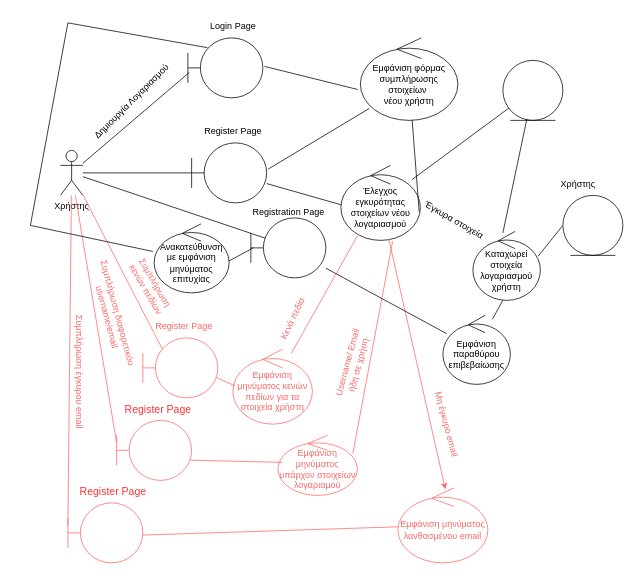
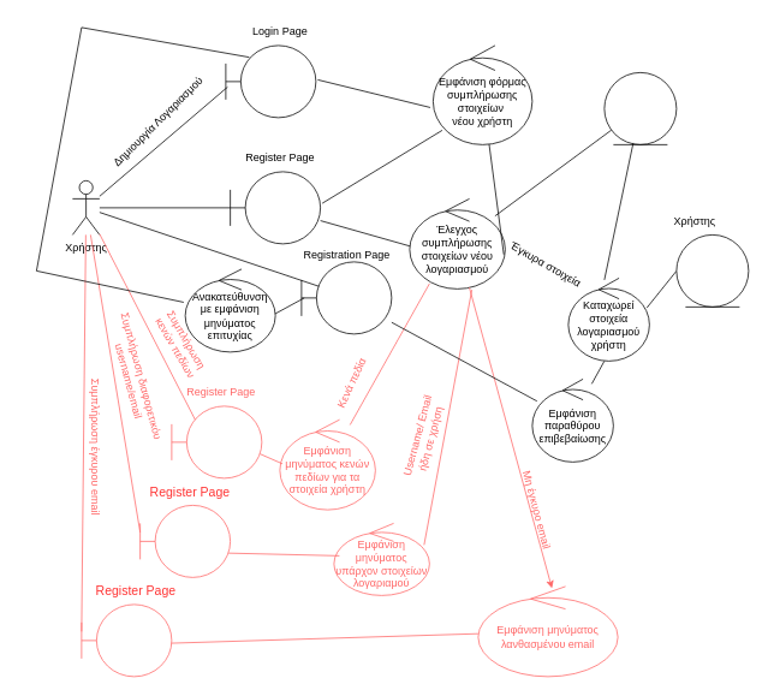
  <mxCell id="0" />
  <mxCell id="1" parent="0" />
  <mxCell id="2" value="Χρήστης" style="shape=umlActor;verticalLabelPosition=bottom;verticalAlign=top;html=1;outlineConnect=0;" parent="1" vertex="1"><mxGeometry x="80" y="200" width="30" height="60" as="geometry" /></mxCell>
  <mxCell id="3" value="" style="endArrow=none;html=1;rounded=0;entryX=0.02;entryY=0.575;entryDx=0;entryDy=0;entryPerimeter=0;" parent="1" source="2" target="5" edge="1"><mxGeometry width="50" height="50" relative="1" as="geometry"><mxPoint x="410" y="300" as="sourcePoint" /><mxPoint x="240" y="110" as="targetPoint" /></mxGeometry></mxCell>
  <mxCell id="4" value="Δημιουργία Λογαριασμού" style="text;html=1;align=center;verticalAlign=middle;resizable=0;points=[];autosize=1;strokeColor=none;fillColor=none;rotation=-45;" parent="1" vertex="1"><mxGeometry x="95" y="120" width="160" height="30" as="geometry" /></mxCell>
  <mxCell id="5" value="" style="shape=umlBoundary;whiteSpace=wrap;html=1;" parent="1" vertex="1"><mxGeometry x="250" y="50" width="100" height="80" as="geometry" /></mxCell>
  <mxCell id="6" value="Login Page" style="text;html=1;align=center;verticalAlign=middle;resizable=0;points=[];autosize=1;strokeColor=none;fillColor=none;" parent="1" vertex="1"><mxGeometry x="270" y="20" width="80" height="30" as="geometry" /></mxCell>
  <mxCell id="7" value="" style="endArrow=none;html=1;rounded=0;exitX=1.02;exitY=0.475;exitDx=0;exitDy=0;exitPerimeter=0;entryX=-0.029;entryY=0.625;entryDx=0;entryDy=0;entryPerimeter=0;" parent="1" source="5" target="8" edge="1"><mxGeometry width="50" height="50" relative="1" as="geometry"><mxPoint x="140" y="226" as="sourcePoint" /><mxPoint x="490" y="110" as="targetPoint" /></mxGeometry></mxCell>
- <mxCell id="8" value="Εμφάνιση φόρμας συμπλήρωσης&lt;div&gt;στοιχείων&amp;nbsp;&lt;/div&gt;&lt;div&gt;νέου χρήστη&lt;/div&gt;" style="ellipse;shape=umlControl;whiteSpace=wrap;html=1;" parent="1" vertex="1"><mxGeometry x="480" y="50" width="130" height="110" as="geometry" /></mxCell>
+ <mxCell id="8" value="Εμφάνιση φόρμας συμπλήρωσης&lt;div&gt;στοιχείων&amp;nbsp;&lt;/div&gt;&lt;div&gt;νέου χρήστη&lt;/div&gt;" style="ellipse;shape=umlControl;whiteSpace=wrap;html=1;" parent="1" vertex="1"><mxGeometry x="480" y="50" width="110" height="110" as="geometry" /></mxCell>
  <mxCell id="9" value="" style="endArrow=none;html=1;rounded=0;entryX=0;entryY=0.5;entryDx=0;entryDy=0;entryPerimeter=0;" parent="1" source="2" target="10" edge="1"><mxGeometry width="50" height="50" relative="1" as="geometry"><mxPoint x="352" y="118" as="sourcePoint" /><mxPoint x="230" y="230" as="targetPoint" /></mxGeometry></mxCell>
  <mxCell id="10" value="" style="shape=umlBoundary;whiteSpace=wrap;html=1;" parent="1" vertex="1"><mxGeometry x="255" y="190" width="100" height="80" as="geometry" /></mxCell>
  <mxCell id="11" value="Register Page" style="text;html=1;align=center;verticalAlign=middle;resizable=0;points=[];autosize=1;strokeColor=none;fillColor=none;" parent="1" vertex="1"><mxGeometry x="260" y="160" width="100" height="30" as="geometry" /></mxCell>
  <mxCell id="12" value="" style="endArrow=none;html=1;rounded=0;exitX=1.02;exitY=0.438;exitDx=0;exitDy=0;exitPerimeter=0;entryX=0.092;entryY=0.855;entryDx=0;entryDy=0;entryPerimeter=0;" parent="1" source="10" target="8" edge="1"><mxGeometry width="50" height="50" relative="1" as="geometry"><mxPoint x="352" y="118" as="sourcePoint" /><mxPoint x="486" y="129" as="targetPoint" /></mxGeometry></mxCell>
  <mxCell id="13" value="" style="endArrow=none;html=1;rounded=0;entryX=0.008;entryY=0.527;entryDx=0;entryDy=0;entryPerimeter=0;" parent="1" source="10" target="14" edge="1"><mxGeometry width="50" height="50" relative="1" as="geometry"><mxPoint x="352" y="235" as="sourcePoint" /><mxPoint x="480" y="260" as="targetPoint" /></mxGeometry></mxCell>
- <mxCell id="14" value="Έλεγχος εγκυρότητας στοιχείων νέου λογαριασμού" style="ellipse;shape=umlControl;whiteSpace=wrap;html=1;" parent="1" vertex="1"><mxGeometry x="454" y="220" width="106" height="100" as="geometry" /></mxCell>
+ <mxCell id="14" value="Έλεγχος συμπλήρωσης στοιχείων νέου λογαριασμού" style="ellipse;shape=umlControl;whiteSpace=wrap;html=1;" parent="1" vertex="1"><mxGeometry x="454" y="220" width="106" height="100" as="geometry" /></mxCell>
  <mxCell id="15" value="" style="endArrow=none;html=1;rounded=0;" parent="1" source="14" target="16" edge="1"><mxGeometry width="50" height="50" relative="1" as="geometry"><mxPoint x="350" y="247" as="sourcePoint" /><mxPoint x="670" y="170" as="targetPoint" /></mxGeometry></mxCell>
  <mxCell id="16" value="" style="ellipse;shape=umlEntity;whiteSpace=wrap;html=1;" parent="1" vertex="1"><mxGeometry x="670" y="80" width="80" height="80" as="geometry" /></mxCell>
  <mxCell id="17" value="" style="endArrow=none;html=1;rounded=0;exitX=0.985;exitY=0.618;exitDx=0;exitDy=0;exitPerimeter=0;" parent="1" source="14" target="8" edge="1"><mxGeometry width="50" height="50" relative="1" as="geometry"><mxPoint x="350" y="247" as="sourcePoint" /><mxPoint x="650" y="298" as="targetPoint" /></mxGeometry></mxCell>
  <mxCell id="18" value="Καταχωρεί στοιχεία λογαριασμού χρήστη" style="ellipse;shape=umlControl;whiteSpace=wrap;html=1;" parent="1" vertex="1"><mxGeometry x="630" y="308" width="90" height="92" as="geometry" /></mxCell>
  <mxCell id="19" value="" style="endArrow=none;html=1;rounded=0;entryX=0.4;entryY=0.975;entryDx=0;entryDy=0;entryPerimeter=0;" parent="1" target="16" edge="1"><mxGeometry width="50" height="50" relative="1" as="geometry"><mxPoint x="670" y="310" as="sourcePoint" /><mxPoint x="650" y="310" as="targetPoint" /></mxGeometry></mxCell>
  <mxCell id="20" value="" style="endArrow=none;html=1;rounded=0;entryX=0.967;entryY=0.359;entryDx=0;entryDy=0;entryPerimeter=0;exitX=0;exitY=0.5;exitDx=0;exitDy=0;" parent="1" source="21" target="18" edge="1"><mxGeometry width="50" height="50" relative="1" as="geometry"><mxPoint x="750" y="260" as="sourcePoint" /><mxPoint x="650" y="310" as="targetPoint" /></mxGeometry></mxCell>
  <mxCell id="21" value="" style="ellipse;shape=umlEntity;whiteSpace=wrap;html=1;" parent="1" vertex="1"><mxGeometry x="750" y="260" width="80" height="80" as="geometry" /></mxCell>
  <mxCell id="22" value="Χρήστης" style="text;html=1;align=center;verticalAlign=middle;resizable=0;points=[];autosize=1;strokeColor=none;fillColor=none;" parent="1" vertex="1"><mxGeometry x="735" y="230" width="70" height="30" as="geometry" /></mxCell>
  <mxCell id="23" value="Έγκυρα στοιχεία" style="text;html=1;align=center;verticalAlign=middle;resizable=0;points=[];autosize=1;strokeColor=none;fillColor=none;rotation=30;" parent="1" vertex="1"><mxGeometry x="550" y="278" width="110" height="30" as="geometry" /></mxCell>
  <mxCell id="24" value="" style="endArrow=none;html=1;rounded=0;exitX=0.208;exitY=0.94;exitDx=0;exitDy=0;exitPerimeter=0;strokeColor=#FF6666;" parent="1" source="14" target="26" edge="1"><mxGeometry width="50" height="50" relative="1" as="geometry"><mxPoint x="548" y="302" as="sourcePoint" /><mxPoint x="330" y="350" as="targetPoint" /></mxGeometry></mxCell>
  <mxCell id="25" value="&lt;font style=&quot;color: rgb(255, 102, 102);&quot;&gt;Κενά πεδία&lt;/font&gt;" style="text;html=1;align=center;verticalAlign=middle;resizable=0;points=[];autosize=1;strokeColor=none;fillColor=none;rotation=-65;" parent="1" vertex="1"><mxGeometry x="350" y="410" width="80" height="30" as="geometry" /></mxCell>
  <mxCell id="26" value="&lt;font style=&quot;color: rgb(255, 102, 102);&quot;&gt;Εμφάνιση μηνύματος κενών πεδίων για τα στοιχεία χρήστη&lt;/font&gt;" style="ellipse;shape=umlControl;whiteSpace=wrap;html=1;strokeColor=#FF6666;" parent="1" vertex="1"><mxGeometry x="310" y="465" width="106" height="100" as="geometry" /></mxCell>
  <mxCell id="27" value="" style="shape=umlBoundary;whiteSpace=wrap;html=1;strokeColor=#FF6666;" parent="1" vertex="1"><mxGeometry x="190" y="450" width="100" height="80" as="geometry" /></mxCell>
  <mxCell id="28" value="" style="endArrow=none;html=1;rounded=0;entryX=0.028;entryY=0.49;entryDx=0;entryDy=0;entryPerimeter=0;exitX=0.98;exitY=0.663;exitDx=0;exitDy=0;exitPerimeter=0;strokeColor=#FF6666;" parent="1" source="27" target="26" edge="1"><mxGeometry width="50" height="50" relative="1" as="geometry"><mxPoint x="350" y="258" as="sourcePoint" /><mxPoint x="445" y="293" as="targetPoint" /></mxGeometry></mxCell>
  <mxCell id="29" value="" style="endArrow=none;html=1;rounded=0;entryX=0.26;entryY=0.188;entryDx=0;entryDy=0;entryPerimeter=0;strokeColor=#FF6666;" parent="1" source="2" target="27" edge="1"><mxGeometry width="50" height="50" relative="1" as="geometry"><mxPoint x="140" y="240" as="sourcePoint" /><mxPoint x="250" y="240" as="targetPoint" /></mxGeometry></mxCell>
  <mxCell id="30" value="&lt;font style=&quot;color: rgb(255, 102, 102);&quot;&gt;Συμπλήρωση&lt;/font&gt;&lt;div&gt;&lt;font style=&quot;color: rgb(255, 102, 102);&quot;&gt;&amp;nbsp;κενών πεδίων&lt;/font&gt;&lt;/div&gt;" style="text;html=1;align=center;verticalAlign=middle;resizable=0;points=[];autosize=1;strokeColor=none;fillColor=none;rotation=60;" parent="1" vertex="1"><mxGeometry x="150" y="360" width="100" height="40" as="geometry" /></mxCell>
  <mxCell id="31" value="" style="endArrow=none;html=1;rounded=0;exitX=0.651;exitY=1.01;exitDx=0;exitDy=0;exitPerimeter=0;strokeColor=#FF6666;entryX=0.943;entryY=0.3;entryDx=0;entryDy=0;entryPerimeter=0;" parent="1" source="14" target="33" edge="1"><mxGeometry width="50" height="50" relative="1" as="geometry"><mxPoint x="548" y="302" as="sourcePoint" /><mxPoint x="460" y="510" as="targetPoint" /></mxGeometry></mxCell>
  <mxCell id="32" value="&lt;font style=&quot;color: rgb(255, 102, 102);&quot;&gt;Username/ Email&lt;/font&gt;&lt;div&gt;&lt;font style=&quot;color: rgb(255, 102, 102);&quot;&gt;ήδη σε χρήση&lt;/font&gt;&lt;/div&gt;" style="text;html=1;align=center;verticalAlign=middle;resizable=0;points=[];autosize=1;strokeColor=none;fillColor=none;rotation=-75;" parent="1" vertex="1"><mxGeometry x="410" y="465" width="120" height="40" as="geometry" /></mxCell>
  <mxCell id="33" value="&lt;font style=&quot;color: rgb(255, 102, 102);&quot;&gt;Εμφάνιση μηνύματος υπάρχον στοιχείων λογαριαμού&lt;/font&gt;" style="ellipse;shape=umlControl;whiteSpace=wrap;html=1;strokeColor=#FF6666;" parent="1" vertex="1"><mxGeometry x="370" y="580" width="106" height="80" as="geometry" /></mxCell>
  <mxCell id="34" value="" style="shape=umlBoundary;whiteSpace=wrap;html=1;strokeColor=#FF6666;" parent="1" vertex="1"><mxGeometry x="155" y="560" width="100" height="80" as="geometry" /></mxCell>
  <mxCell id="35" value="" style="endArrow=none;html=1;rounded=0;entryX=0.057;entryY=0.45;entryDx=0;entryDy=0;entryPerimeter=0;exitX=0.98;exitY=0.663;exitDx=0;exitDy=0;exitPerimeter=0;strokeColor=#FF6666;" parent="1" source="34" target="33" edge="1"><mxGeometry width="50" height="50" relative="1" as="geometry"><mxPoint x="370" y="368" as="sourcePoint" /><mxPoint x="333" y="509" as="targetPoint" /></mxGeometry></mxCell>
  <mxCell id="36" value="&lt;span style=&quot;font-family: Helvetica; font-size: 12px; font-style: normal; font-variant-ligatures: normal; font-variant-caps: normal; font-weight: 400; letter-spacing: normal; orphans: 2; text-align: center; text-indent: 0px; text-transform: none; widows: 2; word-spacing: 0px; -webkit-text-stroke-width: 0px; white-space: nowrap; text-decoration-thickness: initial; text-decoration-style: initial; text-decoration-color: initial; float: none; display: inline !important;&quot;&gt;&lt;font style=&quot;color: rgb(255, 102, 102);&quot;&gt;Register Page&lt;/font&gt;&lt;/span&gt;" style="text;whiteSpace=wrap;html=1;" parent="1" vertex="1"><mxGeometry x="205" y="420" width="110" height="40" as="geometry" /></mxCell>
  <mxCell id="37" value="" style="endArrow=none;html=1;rounded=0;entryX=0;entryY=0.375;entryDx=0;entryDy=0;entryPerimeter=0;strokeColor=#FF6666;" parent="1" source="2" target="34" edge="1"><mxGeometry width="50" height="50" relative="1" as="geometry"><mxPoint x="288" y="393" as="sourcePoint" /><mxPoint x="323" y="409" as="targetPoint" /></mxGeometry></mxCell>
  <mxCell id="38" value="&lt;font style=&quot;color: rgb(255, 102, 102);&quot;&gt;Συμπλήρωση διαφορετικόυ&amp;nbsp;&lt;/font&gt;&lt;div&gt;&lt;font style=&quot;color: rgb(255, 102, 102);&quot;&gt;username/email&lt;/font&gt;&lt;/div&gt;" style="text;html=1;align=center;verticalAlign=middle;resizable=0;points=[];autosize=1;strokeColor=none;fillColor=none;rotation=75;" parent="1" vertex="1"><mxGeometry x="65" y="400" width="170" height="40" as="geometry" /></mxCell>
  <mxCell id="39" value="" style="endArrow=classic;html=1;rounded=0;strokeColor=#FF6666;entryX=0.528;entryY=0.02;entryDx=0;entryDy=0;entryPerimeter=0;" parent="1" source="14" target="40" edge="1"><mxGeometry width="50" height="50" relative="1" as="geometry"><mxPoint x="560" y="370" as="sourcePoint" /><mxPoint x="580" y="520" as="targetPoint" /></mxGeometry></mxCell>
- <mxCell id="40" value="&lt;font style=&quot;color: rgb(255, 102, 102);&quot;&gt;Εμφάνιση μηνύματος λανθασμένου email&lt;/font&gt;" style="ellipse;shape=umlControl;whiteSpace=wrap;html=1;strokeColor=#FF6666;" parent="1" vertex="1"><mxGeometry x="530" y="650" width="120" height="100" as="geometry" /></mxCell>
+ <mxCell id="40" value="&lt;font style=&quot;color: rgb(255, 102, 102);&quot;&gt;Εμφάνιση μηνύματος λανθασμένου email&lt;/font&gt;" style="ellipse;shape=umlControl;whiteSpace=wrap;html=1;strokeColor=#FF6666;" parent="1" vertex="1"><mxGeometry x="530" y="650" width="155" height="100" as="geometry" /></mxCell>
  <mxCell id="41" value="&lt;font style=&quot;color: rgb(255, 102, 102);&quot;&gt;Μη έγκυρο email&lt;/font&gt;" style="text;html=1;align=center;verticalAlign=middle;resizable=0;points=[];autosize=1;strokeColor=none;fillColor=none;rotation=75;" parent="1" vertex="1"><mxGeometry x="540" y="550" width="110" height="30" as="geometry" /></mxCell>
  <mxCell id="42" value="" style="endArrow=none;html=1;rounded=0;strokeColor=#FF6666;exitX=0.97;exitY=0.538;exitDx=0;exitDy=0;exitPerimeter=0;" parent="1" source="44" target="40" edge="1"><mxGeometry width="50" height="50" relative="1" as="geometry"><mxPoint x="220" y="630" as="sourcePoint" /><mxPoint x="376" y="525" as="targetPoint" /></mxGeometry></mxCell>
  <mxCell id="43" value="" style="endArrow=none;html=1;rounded=0;strokeColor=#FF6666;entryX=0;entryY=0.375;entryDx=0;entryDy=0;entryPerimeter=0;" parent="1" source="2" target="44" edge="1"><mxGeometry width="50" height="50" relative="1" as="geometry"><mxPoint x="108" y="270" as="sourcePoint" /><mxPoint x="80" y="630" as="targetPoint" /></mxGeometry></mxCell>
  <mxCell id="44" value="" style="shape=umlBoundary;whiteSpace=wrap;html=1;strokeColor=#FF6666;" parent="1" vertex="1"><mxGeometry x="90" y="670" width="100" height="80" as="geometry" /></mxCell>
  <mxCell id="45" value="&lt;font style=&quot;color: rgb(255, 102, 102);&quot;&gt;Συμπλήρωση έγκυρου&amp;nbsp;&lt;/font&gt;&lt;span style=&quot;color: rgb(255, 102, 102); background-color: transparent;&quot;&gt;email&lt;/span&gt;" style="text;html=1;align=center;verticalAlign=middle;resizable=0;points=[];autosize=1;strokeColor=none;fillColor=none;rotation=90;" parent="1" vertex="1"><mxGeometry y="480" width="170" height="30" as="geometry" x="20" /></mxCell>
  <mxCell id="46" value="" style="endArrow=none;html=1;rounded=0;entryX=0.444;entryY=1;entryDx=0;entryDy=0;entryPerimeter=0;" parent="1" source="47" target="18" edge="1"><mxGeometry width="50" height="50" relative="1" as="geometry"><mxPoint x="630" y="440" as="sourcePoint" /><mxPoint x="712" y="168" as="targetPoint" /></mxGeometry></mxCell>
  <mxCell id="47" value="Εμφάνιση παραθύρου επιβεβαίωσης" style="ellipse;shape=umlControl;whiteSpace=wrap;html=1;" parent="1" vertex="1"><mxGeometry x="590" y="420" width="90" height="92" as="geometry" /></mxCell>
  <mxCell id="48" value="" style="endArrow=none;html=1;rounded=0;" parent="1" source="49" target="47" edge="1"><mxGeometry width="50" height="50" relative="1" as="geometry"><mxPoint x="340" y="330" as="sourcePoint" /><mxPoint x="445" y="293" as="targetPoint" /></mxGeometry></mxCell>
  <mxCell id="49" value="" style="shape=umlBoundary;whiteSpace=wrap;html=1;" parent="1" vertex="1"><mxGeometry x="334" y="290" width="100" height="80" as="geometry" /></mxCell>
  <mxCell id="50" value="" style="endArrow=none;html=1;rounded=0;entryX=0.19;entryY=0.338;entryDx=0;entryDy=0;entryPerimeter=0;" parent="1" source="2" target="49" edge="1"><mxGeometry width="50" height="50" relative="1" as="geometry"><mxPoint x="365" y="260" as="sourcePoint" /><mxPoint x="445" y="293" as="targetPoint" /></mxGeometry></mxCell>
  <mxCell id="51" value="" style="endArrow=none;html=1;rounded=0;entryX=0.03;entryY=0.5;entryDx=0;entryDy=0;entryPerimeter=0;exitX=0.99;exitY=0.543;exitDx=0;exitDy=0;exitPerimeter=0;" parent="1" source="52" target="49" edge="1"><mxGeometry width="50" height="50" relative="1" as="geometry"><mxPoint x="220" y="320" as="sourcePoint" /><mxPoint x="445" y="293" as="targetPoint" /></mxGeometry></mxCell>
  <mxCell id="52" value="Ανακατεύθυνση με εμφάνιση μηνύματος επιτυχίας" style="ellipse;shape=umlControl;whiteSpace=wrap;html=1;" parent="1" vertex="1"><mxGeometry x="205" y="298" width="100" height="92" as="geometry" /></mxCell>
  <mxCell id="53" value="" style="endArrow=none;html=1;rounded=0;entryX=-0.017;entryY=0.4;entryDx=0;entryDy=0;entryPerimeter=0;" parent="1" target="52" edge="1"><mxGeometry width="50" height="50" relative="1" as="geometry"><mxPoint x="40" y="300" as="sourcePoint" /><mxPoint x="280" y="332.5" as="targetPoint" /></mxGeometry></mxCell>
  <mxCell id="54" value="" style="endArrow=none;html=1;rounded=0;" parent="1" edge="1"><mxGeometry width="50" height="50" relative="1" as="geometry"><mxPoint x="90" y="30" as="sourcePoint" /><mxPoint x="40" y="300" as="targetPoint" /></mxGeometry></mxCell>
  <mxCell id="55" value="" style="endArrow=none;html=1;rounded=0;entryX=0.26;entryY=0.163;entryDx=0;entryDy=0;entryPerimeter=0;" parent="1" target="5" edge="1"><mxGeometry width="50" height="50" relative="1" as="geometry"><mxPoint x="90" y="30" as="sourcePoint" /><mxPoint x="239" y="342" as="targetPoint" /></mxGeometry></mxCell>
  <mxCell id="56" value="Register Page" style="text;html=1;align=center;verticalAlign=middle;resizable=0;points=[];autosize=1;strokeColor=none;fillColor=none;fontColor=#FF3333;fontSize=14;" parent="1" vertex="1"><mxGeometry x="155" y="530" width="110" height="30" as="geometry" /></mxCell>
  <mxCell id="57" value="Register Page" style="text;html=1;align=center;verticalAlign=middle;resizable=0;points=[];autosize=1;strokeColor=none;fillColor=none;fontColor=#FF3333;fontSize=14;" parent="1" vertex="1"><mxGeometry x="95" y="640" width="110" height="30" as="geometry" /></mxCell>
  <mxCell id="58" value="Registration Page" style="text;html=1;align=center;verticalAlign=middle;resizable=0;points=[];autosize=1;strokeColor=none;fillColor=none;" vertex="1" parent="1"><mxGeometry x="314" y="268" width="140" height="30" as="geometry" /></mxCell>
